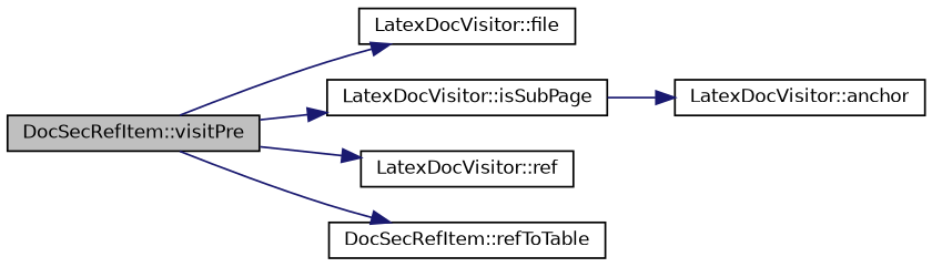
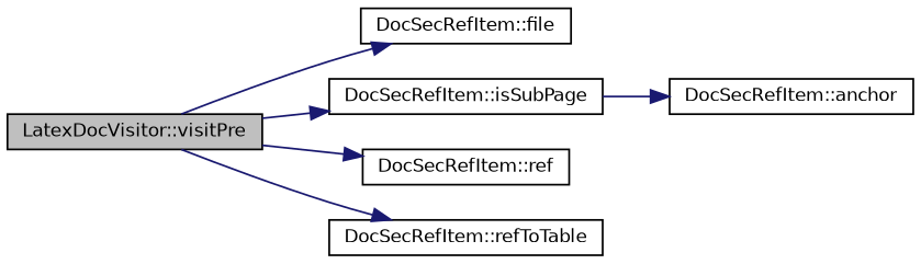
  digraph {
    rankdir=LR
    node [color=black fillcolor=white fontname=Helvetica fontsize=10 shape=record style=filled]
    edge [color=midnightblue fontname=Helvetica fontsize=10 labelfontname=Helvetica labelfontsize=10 style=solid]
-   n1 [fillcolor=grey75 fontcolor=black height=0.2 label="DocSecRefItem::visitPre" width=0.4]
-   n2 [height=0.2 label="LatexDocVisitor::file" width=0.4]
-   n3 [height=0.2 label="LatexDocVisitor::isSubPage" width=0.4]
-   n4 [height=0.2 label="LatexDocVisitor::ref" width=0.4]
+   n1 [fillcolor=grey75 fontcolor=black height=0.2 label="LatexDocVisitor::visitPre" width=0.4]
+   n2 [height=0.2 label="DocSecRefItem::file" width=0.4]
+   n3 [height=0.2 label="DocSecRefItem::isSubPage" width=0.4]
+   n4 [height=0.2 label="DocSecRefItem::ref" width=0.4]
    n5 [height=0.2 label="DocSecRefItem::refToTable" width=0.4]
-   n6 [height=0.2 label="LatexDocVisitor::anchor" width=0.4]
+   n6 [height=0.2 label="DocSecRefItem::anchor" width=0.4]
    n1 -> n2
    n1 -> n3
    n1 -> n4
    n1 -> n5
    n3 -> n6
  }
